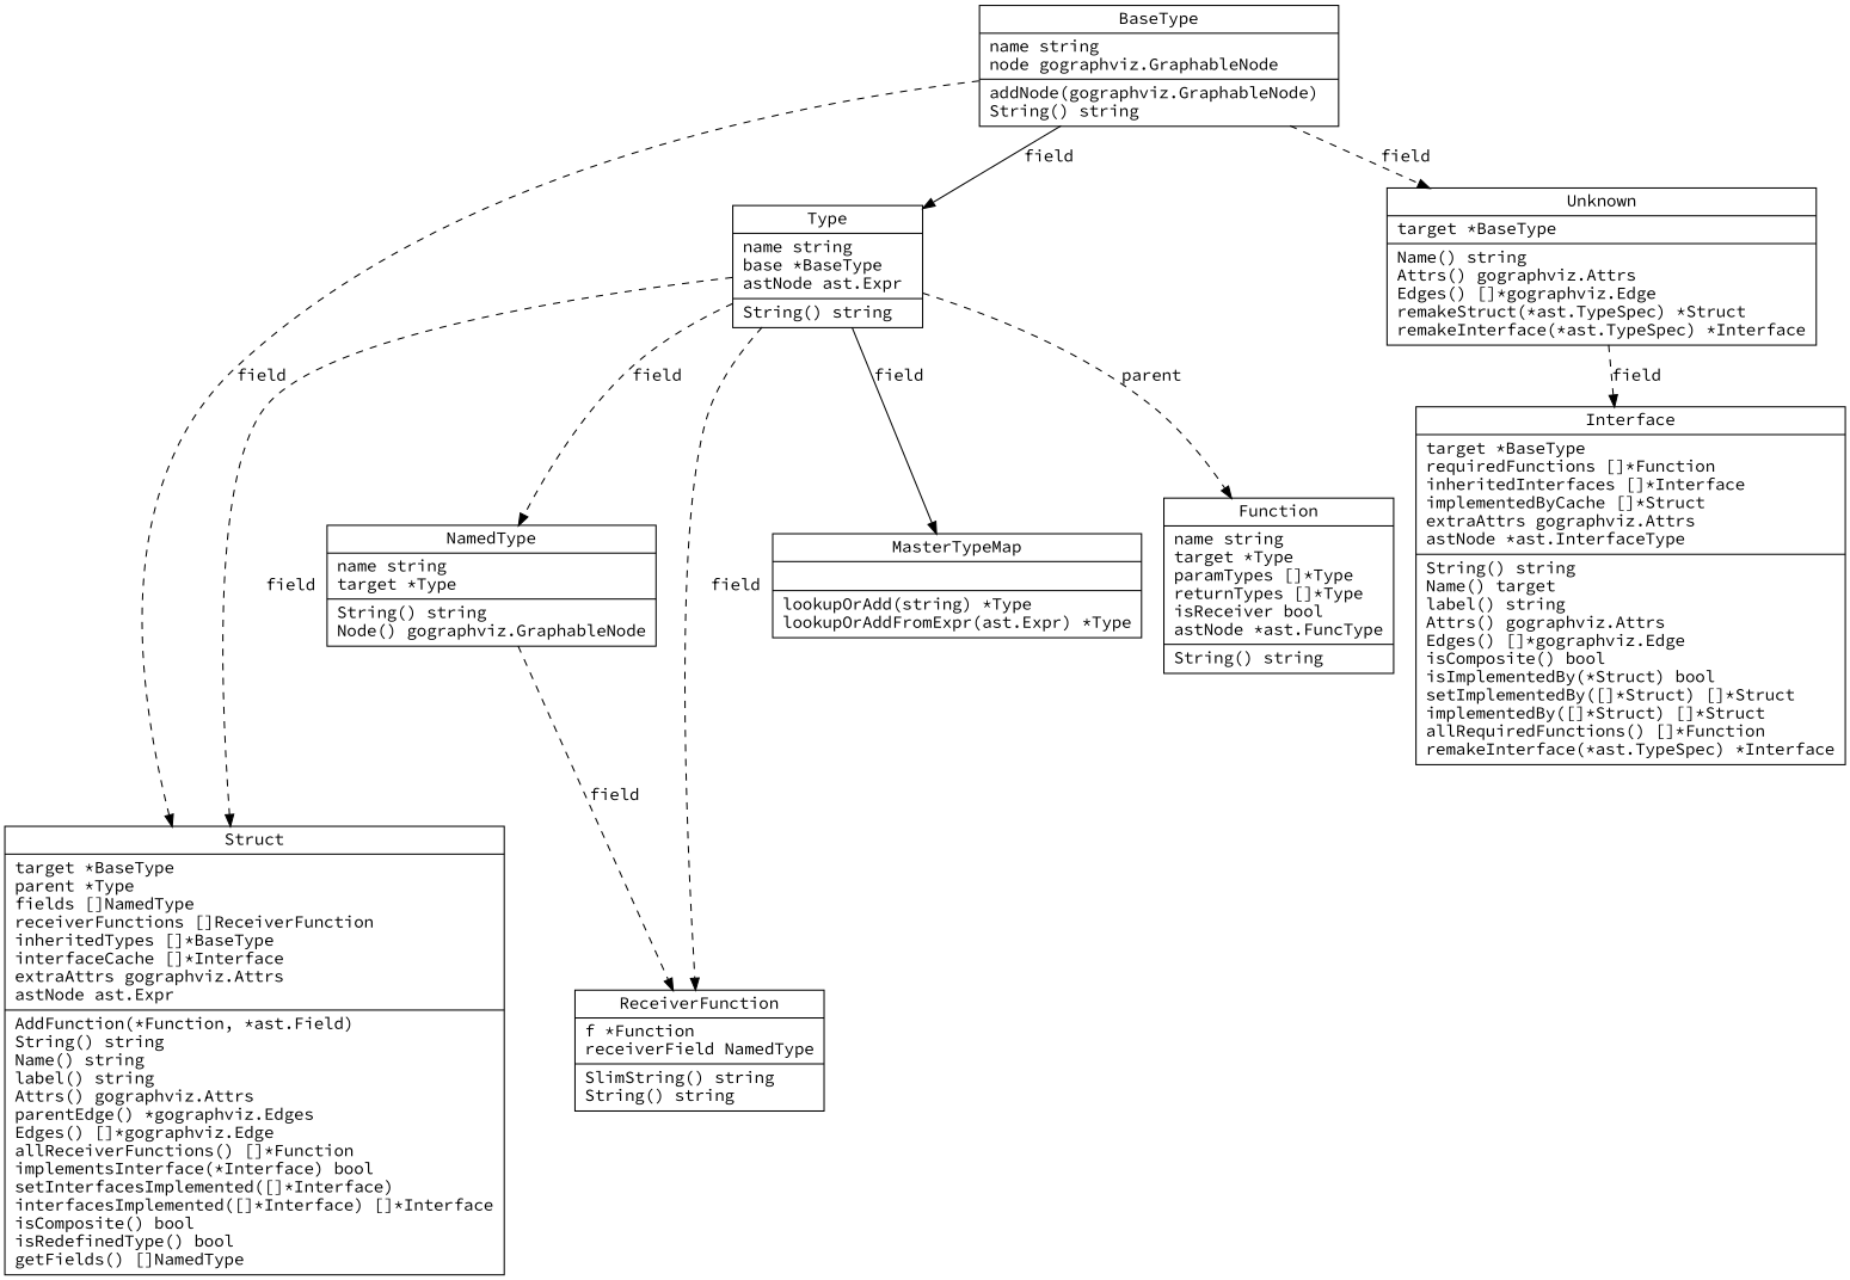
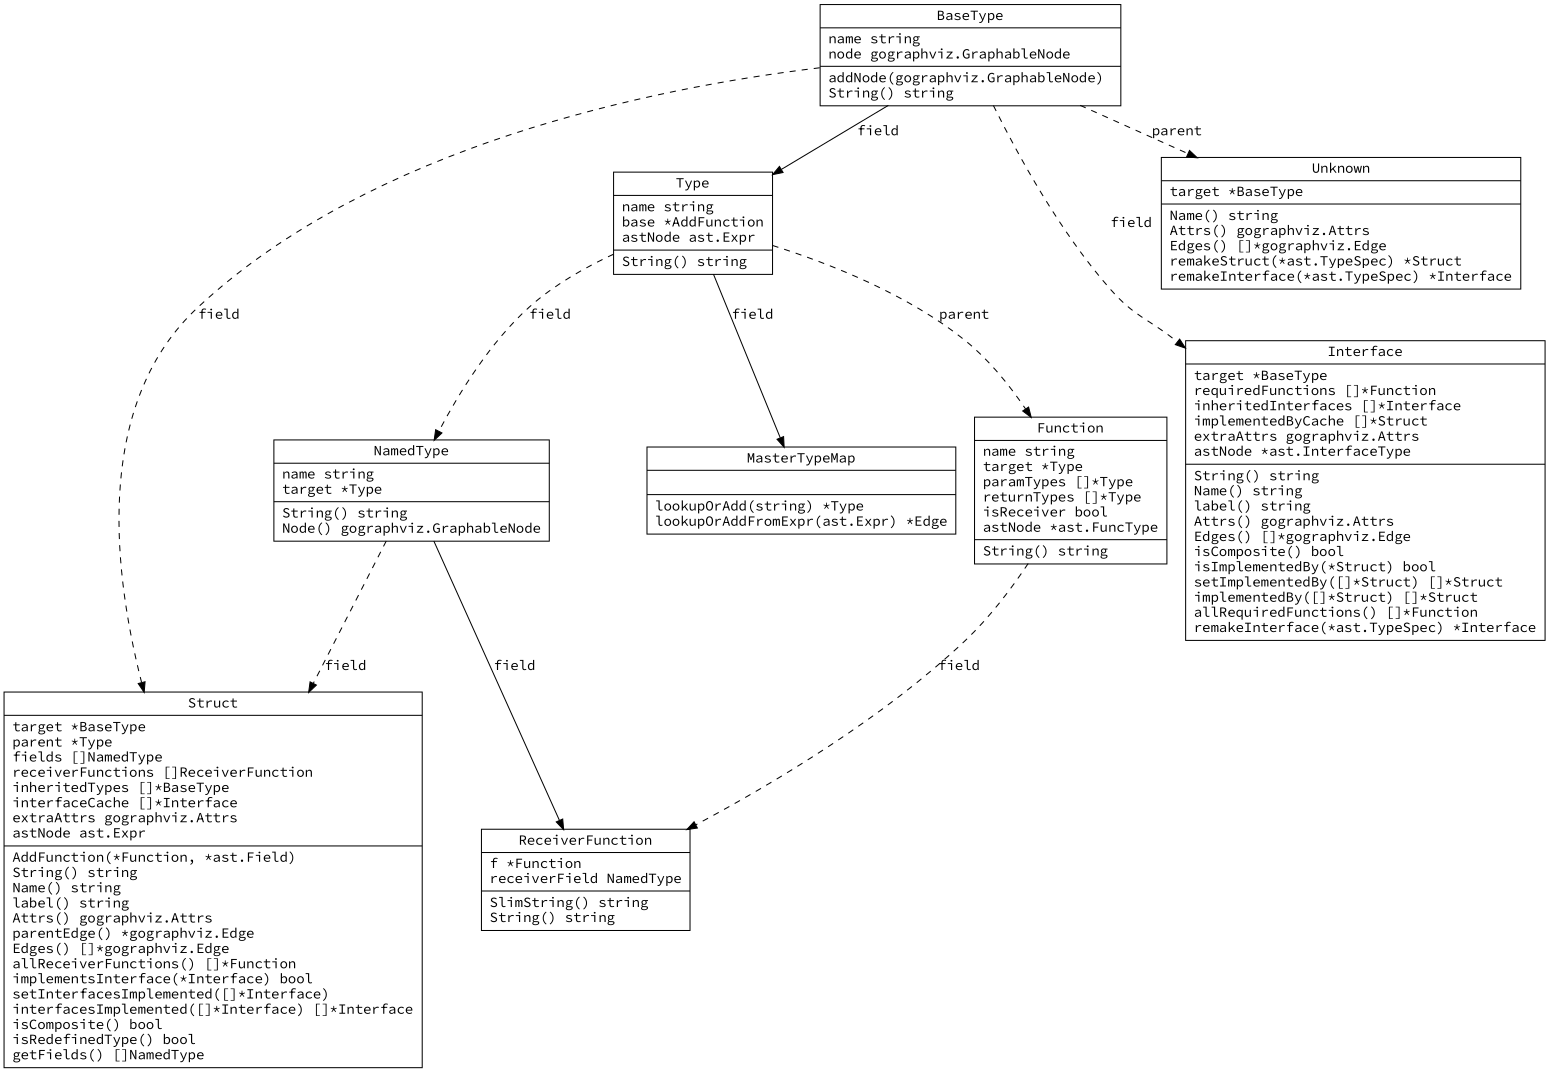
  digraph {
    fontname="Source Code Pro"
    node [fontname="Source Code Pro" shape=record]
    edge [fontname="Source Code Pro" style=dashed]
-   n1 [label="{Type|name string\lbase *BaseType\lastNode ast.Expr\l|String() string\l}"]
+   n1 [label="{Type|name string\lbase *AddFunction\lastNode ast.Expr\l|String() string\l}"]
    n2 [label="{NamedType|name string\ltarget *Type\l|String() string\lNode() gographviz.GraphableNode\l}"]
    n3 [label="{Function|name string\ltarget *Type\lparamTypes []*Type\lreturnTypes []*Type\lisReceiver bool\lastNode *ast.FuncType\l|String() string\l}"]
-   n4 [label="{Struct|target *BaseType\lparent *Type\lfields []NamedType\lreceiverFunctions []ReceiverFunction\linheritedTypes []*BaseType\linterfaceCache []*Interface\lextraAttrs gographviz.Attrs\lastNode ast.Expr\l|AddFunction(*Function, *ast.Field) \lString() string\lName() string\llabel() string\lAttrs() gographviz.Attrs\lparentEdge() *gographviz.Edges\lEdges() []*gographviz.Edge\lallReceiverFunctions() []*Function\limplementsInterface(*Interface) bool\lsetInterfacesImplemented([]*Interface) \linterfacesImplemented([]*Interface) []*Interface\lisComposite() bool\lisRedefinedType() bool\lgetFields() []NamedType\l}"]
-   n5 [label="{MasterTypeMap||lookupOrAdd(string) *Type\llookupOrAddFromExpr(ast.Expr) *Type\l}"]
+   n4 [label="{Struct|target *BaseType\lparent *Type\lfields []NamedType\lreceiverFunctions []ReceiverFunction\linheritedTypes []*BaseType\linterfaceCache []*Interface\lextraAttrs gographviz.Attrs\lastNode ast.Expr\l|AddFunction(*Function, *ast.Field) \lString() string\lName() string\llabel() string\lAttrs() gographviz.Attrs\lparentEdge() *gographviz.Edge\lEdges() []*gographviz.Edge\lallReceiverFunctions() []*Function\limplementsInterface(*Interface) bool\lsetInterfacesImplemented([]*Interface) \linterfacesImplemented([]*Interface) []*Interface\lisComposite() bool\lisRedefinedType() bool\lgetFields() []NamedType\l}"]
+   n5 [label="{MasterTypeMap||lookupOrAdd(string) *Type\llookupOrAddFromExpr(ast.Expr) *Edge\l}"]
    n6 [label="{ReceiverFunction|f *Function\lreceiverField NamedType\l|SlimString() string\lString() string\l}"]
    n7 [label="{BaseType|name string\lnode gographviz.GraphableNode\l|addNode(gographviz.GraphableNode) \lString() string\l}"]
-   n8 [label="{Interface|target *BaseType\lrequiredFunctions []*Function\linheritedInterfaces []*Interface\limplementedByCache []*Struct\lextraAttrs gographviz.Attrs\lastNode *ast.InterfaceType\l|String() string\lName() target\llabel() string\lAttrs() gographviz.Attrs\lEdges() []*gographviz.Edge\lisComposite() bool\lisImplementedBy(*Struct) bool\lsetImplementedBy([]*Struct) []*Struct\limplementedBy([]*Struct) []*Struct\lallRequiredFunctions() []*Function\lremakeInterface(*ast.TypeSpec) *Interface\l}"]
+   n8 [label="{Interface|target *BaseType\lrequiredFunctions []*Function\linheritedInterfaces []*Interface\limplementedByCache []*Struct\lextraAttrs gographviz.Attrs\lastNode *ast.InterfaceType\l|String() string\lName() string\llabel() string\lAttrs() gographviz.Attrs\lEdges() []*gographviz.Edge\lisComposite() bool\lisImplementedBy(*Struct) bool\lsetImplementedBy([]*Struct) []*Struct\limplementedBy([]*Struct) []*Struct\lallRequiredFunctions() []*Function\lremakeInterface(*ast.TypeSpec) *Interface\l}"]
    n9 [label="{Unknown|target *BaseType\l|Name() string\lAttrs() gographviz.Attrs\lEdges() []*gographviz.Edge\lremakeStruct(*ast.TypeSpec) *Struct\lremakeInterface(*ast.TypeSpec) *Interface\l}"]
    n1 -> n2 [label=field]
    n1 -> n3 [label=parent]
-   n1 -> n4 [label=field]
+   n2 -> n4 [label=field]
    n1 -> n5 [label=field style=solid]
-   n2 -> n6 [label=field]
-   n1 -> n6 [label=field]
+   n2 -> n6 [label=field style=solid]
+   n3 -> n6 [label=field]
    n7 -> n1 [label=field style=solid]
    n7 -> n4 [label=field]
-   n9 -> n8 [label=field]
-   n7 -> n9 [label=field]
+   n7 -> n8 [label=field]
+   n7 -> n9 [label=parent]
  }
